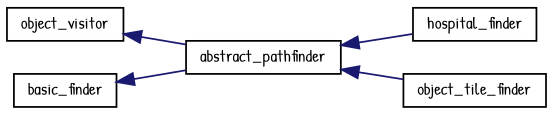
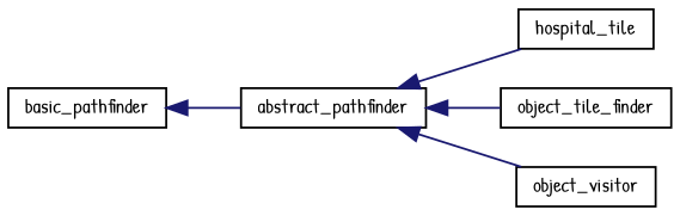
  digraph {
    fontname="Patrick Hand"
    rankdir=LR
    node [color=black fillcolor=white fontname="Patrick Hand" fontsize=10 shape=record style=filled]
    edge [color=midnightblue dir=back fontname="Patrick Hand" fontsize=10 labelfontname=Helvetica labelfontsize=10 style=solid]
    n1 [height=0.2 label=abstract_pathfinder width=0.4]
-   n2 [height=0.2 label=hospital_finder width=0.4]
+   n2 [height=0.2 label=hospital_tile width=0.4]
    n3 [height=0.2 label=object_tile_finder width=0.4]
    n4 [height=0.2 label=object_visitor width=0.4]
-   n5 [height=0.2 label=basic_finder width=0.4]
+   n5 [height=0.2 label=basic_pathfinder width=0.4]
    n1 -> n2
    n1 -> n3
-   n4 -> n1
+   n1 -> n4
    n5 -> n1
  }
